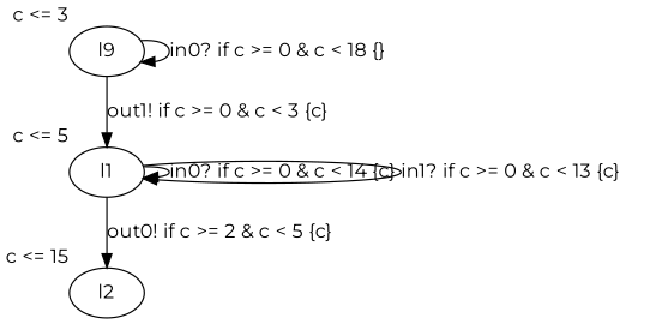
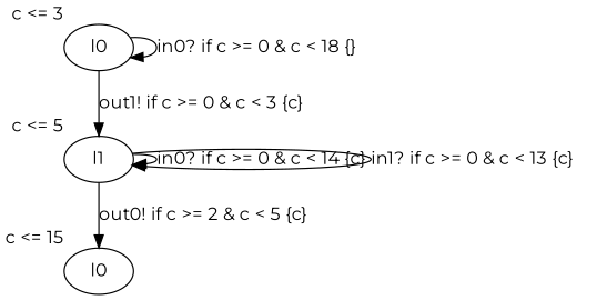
  digraph {
    fontname=Montserrat
    node [fontname=Montserrat margin=0 shape=ellipse]
    edge [fontname=Montserrat]
-   n1 [label=l9 xlabel="c <= 3"]
+   n1 [label=l0 xlabel="c <= 3"]
    n2 [label=l1 xlabel="c <= 5"]
-   n3 [label=l2 xlabel="c <= 15"]
+   n3 [label=l0 xlabel="c <= 15"]
    n1 -> n1 [label="in0? if c >= 0 & c < 18 {} "]
    n1 -> n2 [label="out1! if c >= 0 & c < 3 {c} "]
    n2 -> n2 [label="in0? if c >= 0 & c < 14 {c} "]
    n2 -> n2 [label="in1? if c >= 0 & c < 13 {c} "]
    n2 -> n3 [label="out0! if c >= 2 & c < 5 {c} "]
  }
